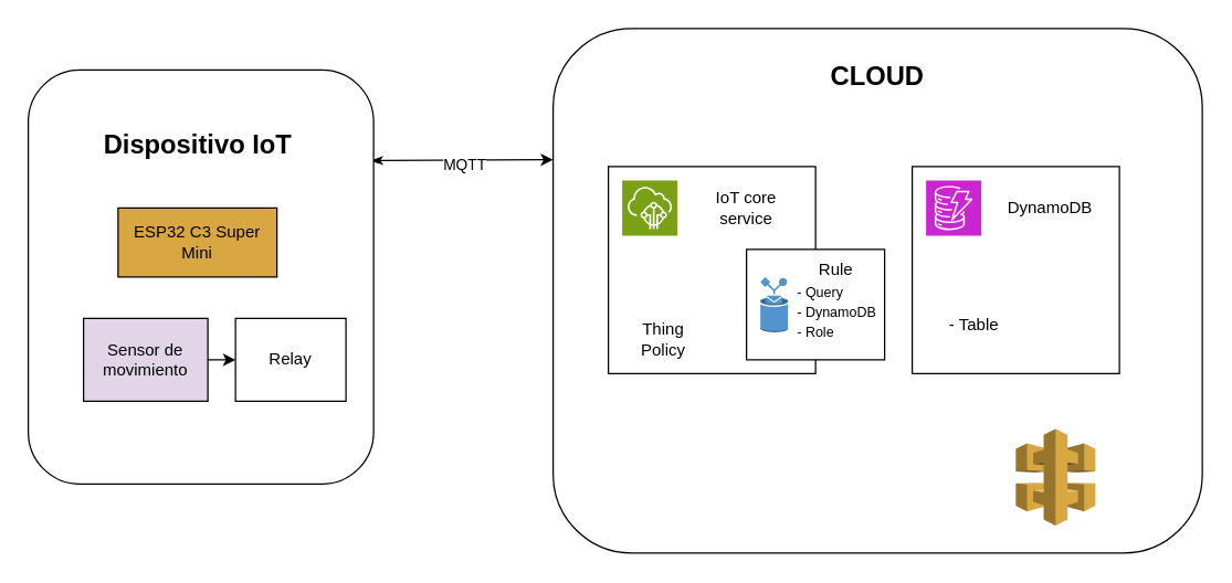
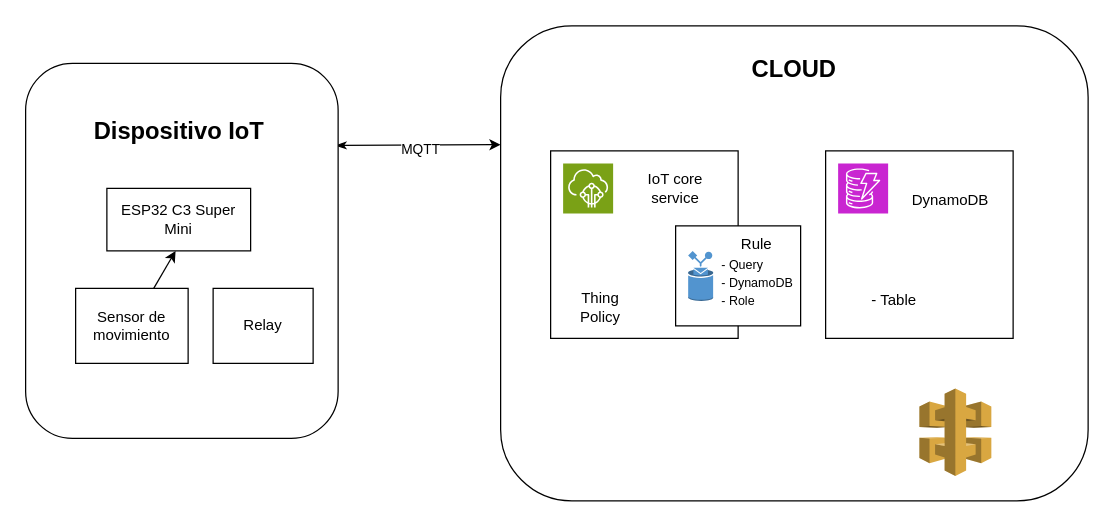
  <mxCell id="0" />
  <mxCell id="1" parent="0" />
  <mxCell id="2" style="edgeStyle=none;html=1;exitX=0.991;exitY=0.219;exitDx=0;exitDy=0;entryX=0;entryY=0.25;entryDx=0;entryDy=0;startArrow=classicThin;startFill=1;exitPerimeter=0;" edge="1" parent="1" source="4" target="10"><mxGeometry relative="1" as="geometry"><mxPoint x="280" y="125" as="targetPoint" /></mxGeometry></mxCell>
  <mxCell id="3" value="MQTT" style="edgeLabel;html=1;align=center;verticalAlign=middle;resizable=0;points=[];" vertex="1" connectable="0" parent="2"><mxGeometry x="0.025" y="-3" relative="1" as="geometry"><mxPoint as="offset" /></mxGeometry></mxCell>
  <mxCell id="4" value="" style="rounded=1;whiteSpace=wrap;html=1;" vertex="1" parent="1"><mxGeometry x="20" y="50" width="250" height="300" as="geometry" /></mxCell>
- <mxCell id="5" value="ESP32 C3 Super Mini" style="rounded=0;whiteSpace=wrap;html=1;fillColor=#d9a741;" vertex="1" parent="1"><mxGeometry x="85" y="150" width="115" height="50" as="geometry" /></mxCell>
- <mxCell id="6" value="" style="edgeStyle=none;html=1;" edge="1" parent="1" source="7" target="8"><mxGeometry relative="1" as="geometry" /></mxCell>
- <mxCell id="7" value="Sensor de movimiento" style="rounded=0;whiteSpace=wrap;html=1;fillColor=#e1d5e7;" vertex="1" parent="1"><mxGeometry x="60" y="230" width="90" height="60" as="geometry" /></mxCell>
+ <mxCell id="5" value="ESP32 C3 Super Mini" style="rounded=0;whiteSpace=wrap;html=1;" vertex="1" parent="1"><mxGeometry x="85" y="150" width="115" height="50" as="geometry" /></mxCell>
+ <mxCell id="6" value="" style="edgeStyle=none;html=1;entryX=0.478;entryY=1;entryDx=0;entryDy=0;entryPerimeter=0;" edge="1" parent="1" source="7" target="5"><mxGeometry relative="1" as="geometry" /></mxCell>
+ <mxCell id="7" value="Sensor de movimiento" style="rounded=0;whiteSpace=wrap;html=1;" vertex="1" parent="1"><mxGeometry x="60" y="230" width="90" height="60" as="geometry" /></mxCell>
  <mxCell id="8" value="Relay" style="rounded=0;whiteSpace=wrap;html=1;" vertex="1" parent="1"><mxGeometry x="170" y="230" width="80" height="60" as="geometry" /></mxCell>
  <mxCell id="9" value="&lt;b&gt;&lt;font style=&quot;font-size: 19px;&quot;&gt;Dispositivo IoT&lt;/font&gt;&lt;/b&gt;" style="text;html=1;align=center;verticalAlign=middle;whiteSpace=wrap;rounded=0;" vertex="1" parent="1"><mxGeometry x="67.5" y="90" width="150" height="30" as="geometry" /></mxCell>
  <mxCell id="10" value="" style="rounded=1;whiteSpace=wrap;html=1;" vertex="1" parent="1"><mxGeometry x="400" y="20" width="470" height="380" as="geometry" /></mxCell>
  <mxCell id="11" value="&lt;b&gt;&lt;font style=&quot;font-size: 19px;&quot;&gt;CLOUD&lt;/font&gt;&lt;/b&gt;" style="text;html=1;align=center;verticalAlign=middle;whiteSpace=wrap;rounded=0;" vertex="1" parent="1"><mxGeometry x="560" y="40" width="150" height="30" as="geometry" /></mxCell>
  <mxCell id="12" value="" style="whiteSpace=wrap;html=1;aspect=fixed;" vertex="1" parent="1"><mxGeometry x="440" y="120" width="150" height="150" as="geometry" /></mxCell>
  <mxCell id="13" value="" style="sketch=0;points=[[0,0,0],[0.25,0,0],[0.5,0,0],[0.75,0,0],[1,0,0],[0,1,0],[0.25,1,0],[0.5,1,0],[0.75,1,0],[1,1,0],[0,0.25,0],[0,0.5,0],[0,0.75,0],[1,0.25,0],[1,0.5,0],[1,0.75,0]];outlineConnect=0;fontColor=#232F3E;fillColor=#7AA116;strokeColor=#ffffff;dashed=0;verticalLabelPosition=bottom;verticalAlign=top;align=center;html=1;fontSize=12;fontStyle=0;aspect=fixed;shape=mxgraph.aws4.resourceIcon;resIcon=mxgraph.aws4.iot_core;" vertex="1" parent="1"><mxGeometry x="450" y="130" width="40" height="40" as="geometry" /></mxCell>
  <mxCell id="14" value="IoT core service" style="text;html=1;align=center;verticalAlign=middle;whiteSpace=wrap;rounded=0;" vertex="1" parent="1"><mxGeometry x="510" y="135" width="60" height="30" as="geometry" /></mxCell>
  <mxCell id="15" value="Thing&lt;div&gt;Policy&lt;/div&gt;" style="text;html=1;align=center;verticalAlign=middle;whiteSpace=wrap;rounded=0;" vertex="1" parent="1"><mxGeometry x="450" y="230" width="60" height="30" as="geometry" /></mxCell>
  <mxCell id="16" value="" style="rounded=0;whiteSpace=wrap;html=1;" vertex="1" parent="1"><mxGeometry x="540" y="180" width="100" height="80" as="geometry" /></mxCell>
  <mxCell id="17" value="" style="outlineConnect=0;dashed=0;verticalLabelPosition=bottom;verticalAlign=top;align=center;html=1;shape=mxgraph.aws3.rule;fillColor=#5294CF;gradientColor=none;" vertex="1" parent="1"><mxGeometry x="550" y="200" width="20" height="40" as="geometry" /></mxCell>
  <mxCell id="18" value="Rule" style="text;html=1;align=center;verticalAlign=middle;whiteSpace=wrap;rounded=0;" vertex="1" parent="1"><mxGeometry x="575" y="180" width="60" height="30" as="geometry" /></mxCell>
  <mxCell id="19" value="&lt;font style=&quot;font-size: 10px;&quot;&gt;- Query&lt;/font&gt;&lt;div&gt;&lt;font style=&quot;font-size: 10px;&quot;&gt;- DynamoDB&lt;/font&gt;&lt;/div&gt;&lt;div&gt;&lt;font style=&quot;font-size: 10px;&quot;&gt;- Role&lt;/font&gt;&lt;/div&gt;" style="text;html=1;align=left;verticalAlign=middle;whiteSpace=wrap;rounded=0;" vertex="1" parent="1"><mxGeometry x="575" y="210" width="60" height="30" as="geometry" /></mxCell>
  <mxCell id="20" value="" style="whiteSpace=wrap;html=1;aspect=fixed;" vertex="1" parent="1"><mxGeometry x="660" y="120" width="150" height="150" as="geometry" /></mxCell>
  <mxCell id="21" value="" style="sketch=0;points=[[0,0,0],[0.25,0,0],[0.5,0,0],[0.75,0,0],[1,0,0],[0,1,0],[0.25,1,0],[0.5,1,0],[0.75,1,0],[1,1,0],[0,0.25,0],[0,0.5,0],[0,0.75,0],[1,0.25,0],[1,0.5,0],[1,0.75,0]];outlineConnect=0;fontColor=#232F3E;fillColor=#C925D1;strokeColor=#ffffff;dashed=0;verticalLabelPosition=bottom;verticalAlign=top;align=center;html=1;fontSize=12;fontStyle=0;aspect=fixed;shape=mxgraph.aws4.resourceIcon;resIcon=mxgraph.aws4.dynamodb;" vertex="1" parent="1"><mxGeometry x="670" y="130" width="40" height="40" as="geometry" /></mxCell>
- <mxCell id="22" value="DynamoDB" style="text;html=1;align=center;verticalAlign=middle;whiteSpace=wrap;rounded=0;" vertex="1" parent="1"><mxGeometry x="730" y="135" width="60" height="30" as="geometry" /></mxCell>
- <mxCell id="23" value="- Table" style="text;html=1;align=center;verticalAlign=middle;whiteSpace=wrap;rounded=0;" vertex="1" parent="1"><mxGeometry x="675" y="220" width="60" height="30" as="geometry" /></mxCell>
+ <mxCell id="22" value="DynamoDB" style="text;html=1;align=center;verticalAlign=middle;whiteSpace=wrap;rounded=0;" vertex="1" parent="1"><mxGeometry x="730" y="145" width="60" height="30" as="geometry" /></mxCell>
+ <mxCell id="23" value="- Table" style="text;html=1;align=center;verticalAlign=middle;whiteSpace=wrap;rounded=0;" vertex="1" parent="1"><mxGeometry x="685" y="225" width="60" height="30" as="geometry" /></mxCell>
  <mxCell id="24" value="" style="outlineConnect=0;dashed=0;verticalLabelPosition=bottom;verticalAlign=top;align=center;html=1;shape=mxgraph.aws3.api_gateway;fillColor=#D9A741;gradientColor=none;" vertex="1" parent="1"><mxGeometry x="735" y="310" width="57.58" height="70" as="geometry" /></mxCell>
